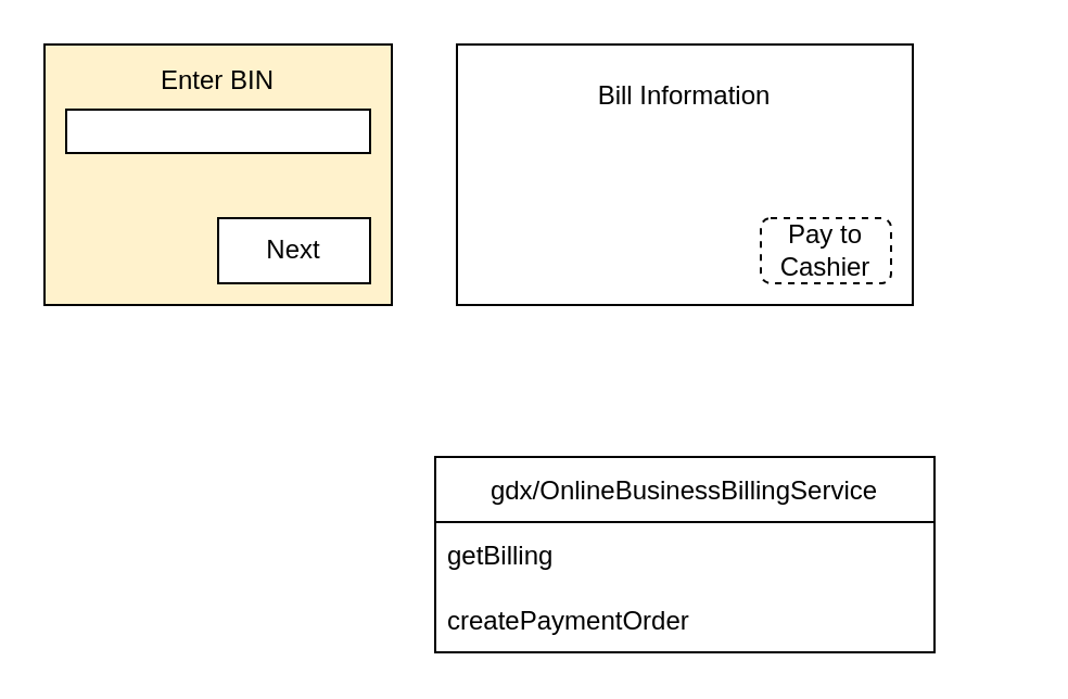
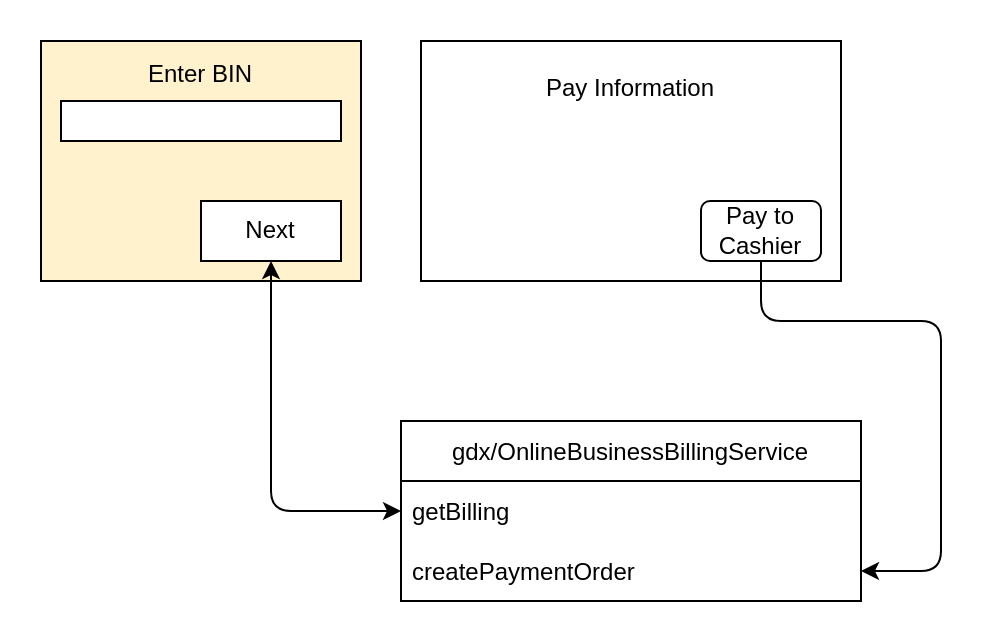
  <mxCell id="0" />
  <mxCell id="1" parent="0" />
  <mxCell id="2" value="Enter BIN&lt;br&gt;&lt;br&gt;&lt;br&gt;&lt;br&gt;&lt;br&gt;&lt;br&gt;&lt;br&gt;" style="rounded=0;whiteSpace=wrap;html=1;fillColor=#fff2cc;" vertex="1" parent="1"><mxGeometry x="20" y="20" width="160" height="120" as="geometry" /></mxCell>
  <mxCell id="3" value="gdx/OnlineBusinessBillingService" style="swimlane;fontStyle=0;childLayout=stackLayout;horizontal=1;startSize=30;horizontalStack=0;resizeParent=1;resizeParentMax=0;resizeLast=0;collapsible=1;marginBottom=0;" vertex="1" parent="1"><mxGeometry x="200" y="210" width="230" height="90" as="geometry" /></mxCell>
  <mxCell id="4" value="getBilling" style="text;strokeColor=none;fillColor=none;align=left;verticalAlign=middle;spacingLeft=4;spacingRight=4;overflow=hidden;points=[[0,0.5],[1,0.5]];portConstraint=eastwest;rotatable=0;" vertex="1" parent="3"><mxGeometry y="30" width="230" height="30" as="geometry" /></mxCell>
  <mxCell id="5" value="createPaymentOrder" style="text;strokeColor=none;fillColor=none;align=left;verticalAlign=middle;spacingLeft=4;spacingRight=4;overflow=hidden;points=[[0,0.5],[1,0.5]];portConstraint=eastwest;rotatable=0;" vertex="1" parent="3"><mxGeometry y="60" width="230" height="30" as="geometry" /></mxCell>
- <mxCell id="6" value="Bill Information&lt;br&gt;&lt;br&gt;&lt;br&gt;&lt;br&gt;&lt;br&gt;&lt;br&gt;" style="rounded=0;whiteSpace=wrap;html=1;" vertex="1" parent="1"><mxGeometry x="210" y="20" width="210" height="120" as="geometry" /></mxCell>
+ <mxCell id="6" value="Pay Information&lt;br&gt;&lt;br&gt;&lt;br&gt;&lt;br&gt;&lt;br&gt;&lt;br&gt;" style="rounded=0;whiteSpace=wrap;html=1;" vertex="1" parent="1"><mxGeometry x="210" y="20" width="210" height="120" as="geometry" /></mxCell>
  <mxCell id="7" value="" style="rounded=0;whiteSpace=wrap;html=1;" vertex="1" parent="1"><mxGeometry x="30" y="50" width="140" height="20" as="geometry" /></mxCell>
  <mxCell id="8" value="Next" style="whiteSpace=wrap;html=1;rounded=0;" vertex="1" parent="1"><mxGeometry x="100" y="100" width="70" height="30" as="geometry" /></mxCell>
- <mxCell id="10" value="Pay to Cashier" style="rounded=1;whiteSpace=wrap;html=1;dashed=1;" vertex="1" parent="1"><mxGeometry x="350" y="100" width="60" height="30" as="geometry" /></mxCell>
+ <mxCell id="9" value="" style="endArrow=classic;startArrow=classic;html=1;exitX=0;exitY=0.5;exitDx=0;exitDy=0;entryX=0.5;entryY=1;entryDx=0;entryDy=0;" edge="1" parent="1" source="4" target="8"><mxGeometry width="50" height="50" relative="1" as="geometry"><mxPoint x="310" y="160" as="sourcePoint" /><mxPoint x="360" y="110" as="targetPoint" /><Array as="points"><mxPoint x="135" y="255" /></Array></mxGeometry></mxCell>
+ <mxCell id="10" value="Pay to Cashier" style="rounded=1;whiteSpace=wrap;html=1;" vertex="1" parent="1"><mxGeometry x="350" y="100" width="60" height="30" as="geometry" /></mxCell>
+ <mxCell id="11" value="" style="endArrow=classic;html=1;entryX=1;entryY=0.5;entryDx=0;entryDy=0;exitX=0.5;exitY=1;exitDx=0;exitDy=0;" edge="1" parent="1" source="10" target="5"><mxGeometry width="50" height="50" relative="1" as="geometry"><mxPoint x="310" y="110" as="sourcePoint" /><mxPoint x="360" y="60" as="targetPoint" /><Array as="points"><mxPoint x="380" y="160" /><mxPoint x="470" y="160" /><mxPoint x="470" y="285" /></Array></mxGeometry></mxCell>
